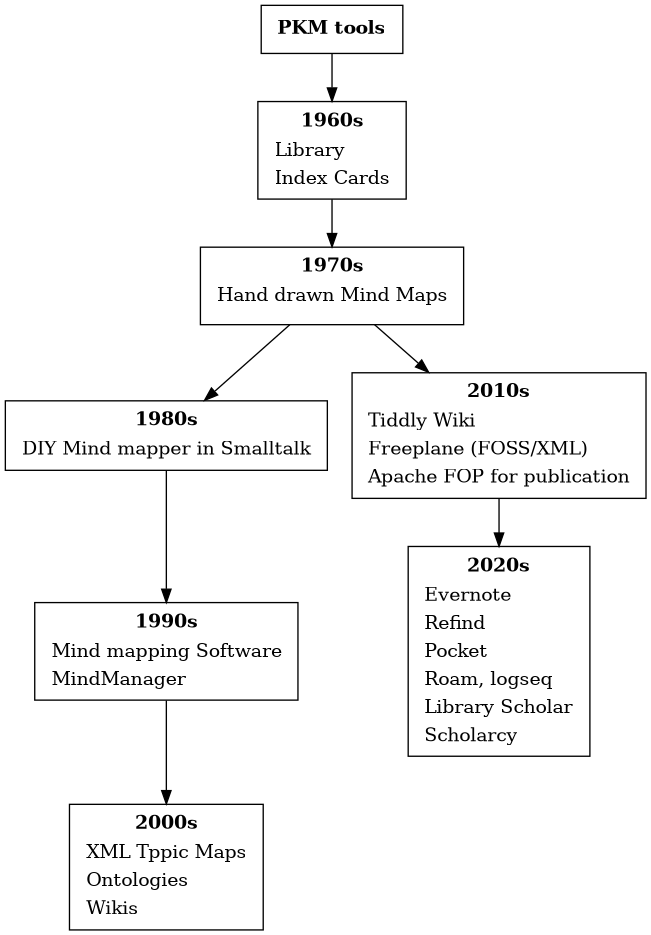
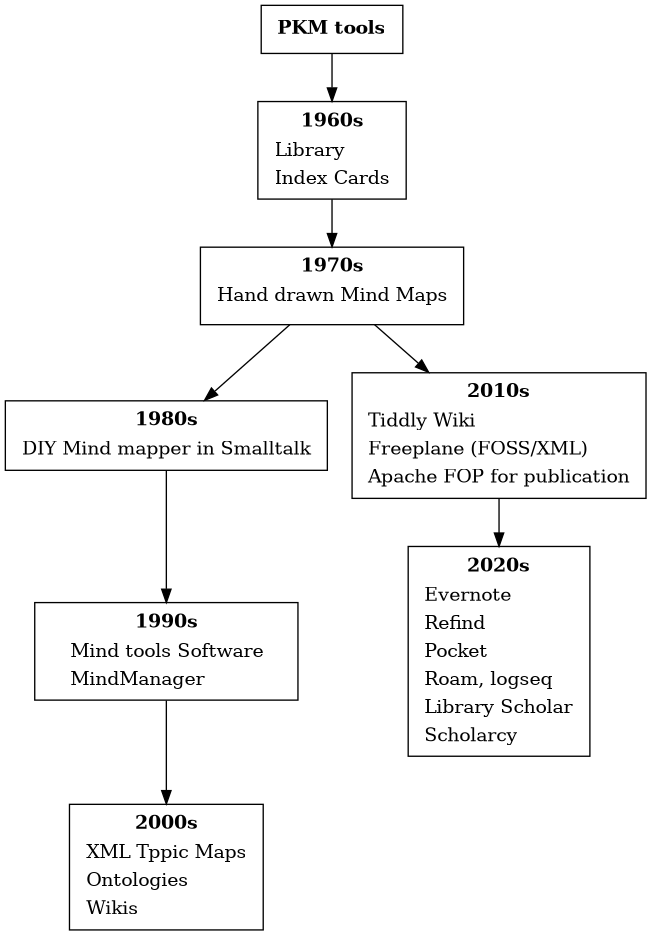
  digraph {
    node [shape=rect]
    n1 [label=<<TABLE border="0"><TR><TD  ALIGN="CENTER"><B>PKM tools</B></TD></TR></TABLE>>]
    n2 [label=<<TABLE border="0"><TR><TD  ALIGN="CENTER"><B>1960s</B></TD></TR><TR><TD  ALIGN="LEFT">Library</TD></TR><TR><TD  ALIGN="LEFT">Index Cards</TD></TR></TABLE>>]
    n3 [label=<<TABLE border="0"><TR><TD  ALIGN="CENTER"><B>1970s</B></TD></TR><TR><TD  ALIGN="LEFT">Hand drawn Mind Maps</TD></TR><TR><TD  ALIGN="LEFT"></TD></TR></TABLE>>]
    n4 [label=<<TABLE border="0"><TR><TD  ALIGN="CENTER"><B>1980s</B></TD></TR><TR><TD  ALIGN="LEFT">DIY Mind mapper in Smalltalk</TD></TR></TABLE>>]
    n5 [label=<<TABLE border="0"><TR><TD  ALIGN="CENTER"><B>2010s</B></TD></TR><TR><TD  ALIGN="LEFT">Tiddly Wiki</TD></TR><TR><TD  ALIGN="LEFT">Freeplane (FOSS/XML)</TD></TR><TR><TD  ALIGN="LEFT">Apache FOP for publication</TD></TR></TABLE>>]
-   n6 [label=<<TABLE border="0"><TR><TD  ALIGN="CENTER"><B>1990s</B></TD></TR><TR><TD  ALIGN="LEFT">Mind mapping Software</TD></TR><TR><TD  ALIGN="LEFT">MindManager</TD></TR></TABLE>>]
+   n6 [label=<<TABLE border="0"><TR><TD  ALIGN="CENTER"><B>1990s</B></TD></TR><TR><TD  ALIGN="LEFT">Mind tools Software</TD></TR><TR><TD  ALIGN="LEFT">MindManager</TD></TR></TABLE>>]
    n7 [label=<<TABLE border="0"><TR><TD  ALIGN="CENTER"><B>2000s</B></TD></TR><TR><TD  ALIGN="LEFT">XML Tppic Maps</TD></TR><TR><TD  ALIGN="LEFT">Ontologies</TD></TR><TR><TD  ALIGN="LEFT">Wikis</TD></TR></TABLE>>]
    n8 [label=<<TABLE border="0"><TR><TD  ALIGN="CENTER"><B>2020s</B></TD></TR><TR><TD  ALIGN="LEFT">Evernote</TD></TR><TR><TD  ALIGN="LEFT">Refind</TD></TR><TR><TD  ALIGN="LEFT">Pocket</TD></TR><TR><TD  ALIGN="LEFT">Roam, logseq</TD></TR><TR><TD  ALIGN="LEFT">Library Scholar</TD></TR><TR><TD  ALIGN="LEFT">Scholarcy</TD></TR></TABLE>>]
    n1 -> n2
    n2 -> n3
    n3 -> n4
    n3 -> n5
    n4 -> n6
    n5 -> n8
    n6 -> n7
  }
